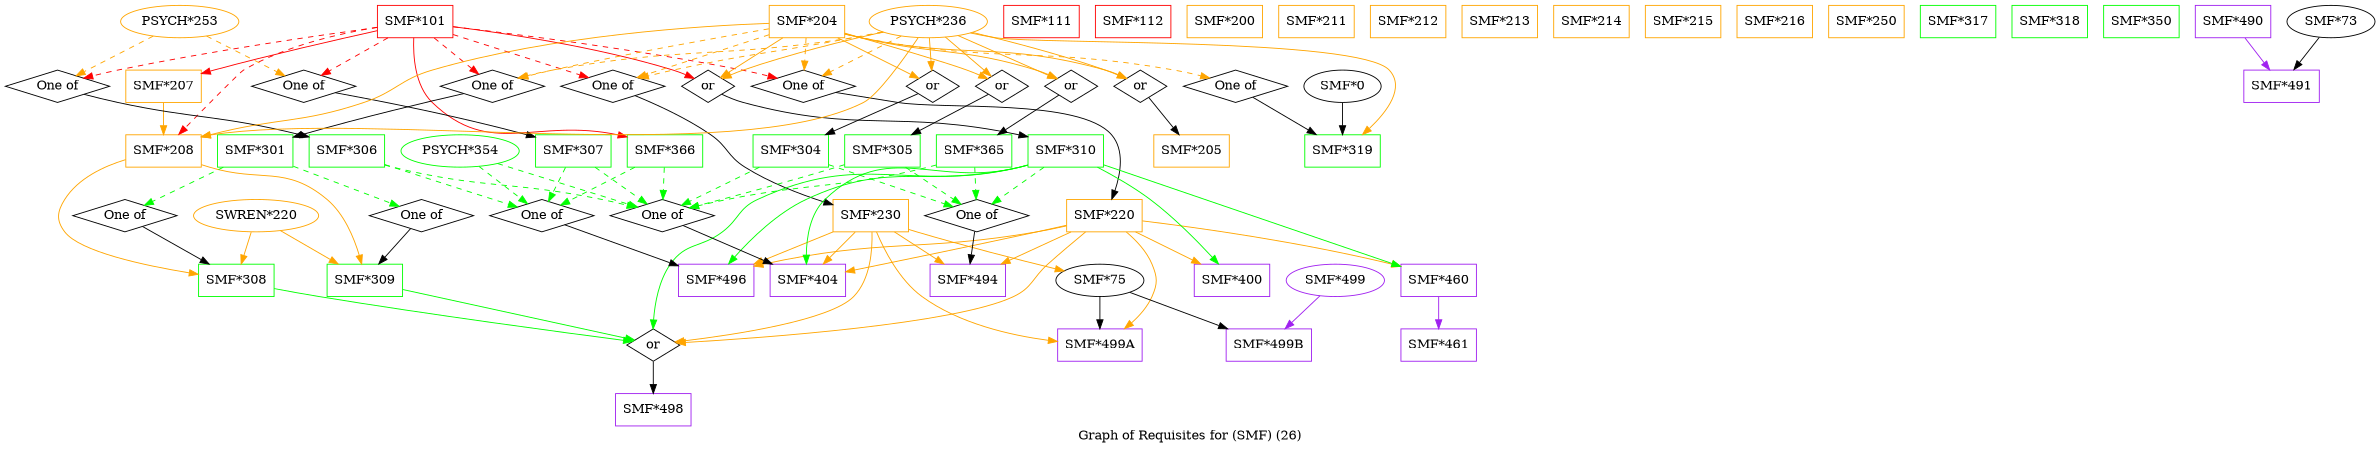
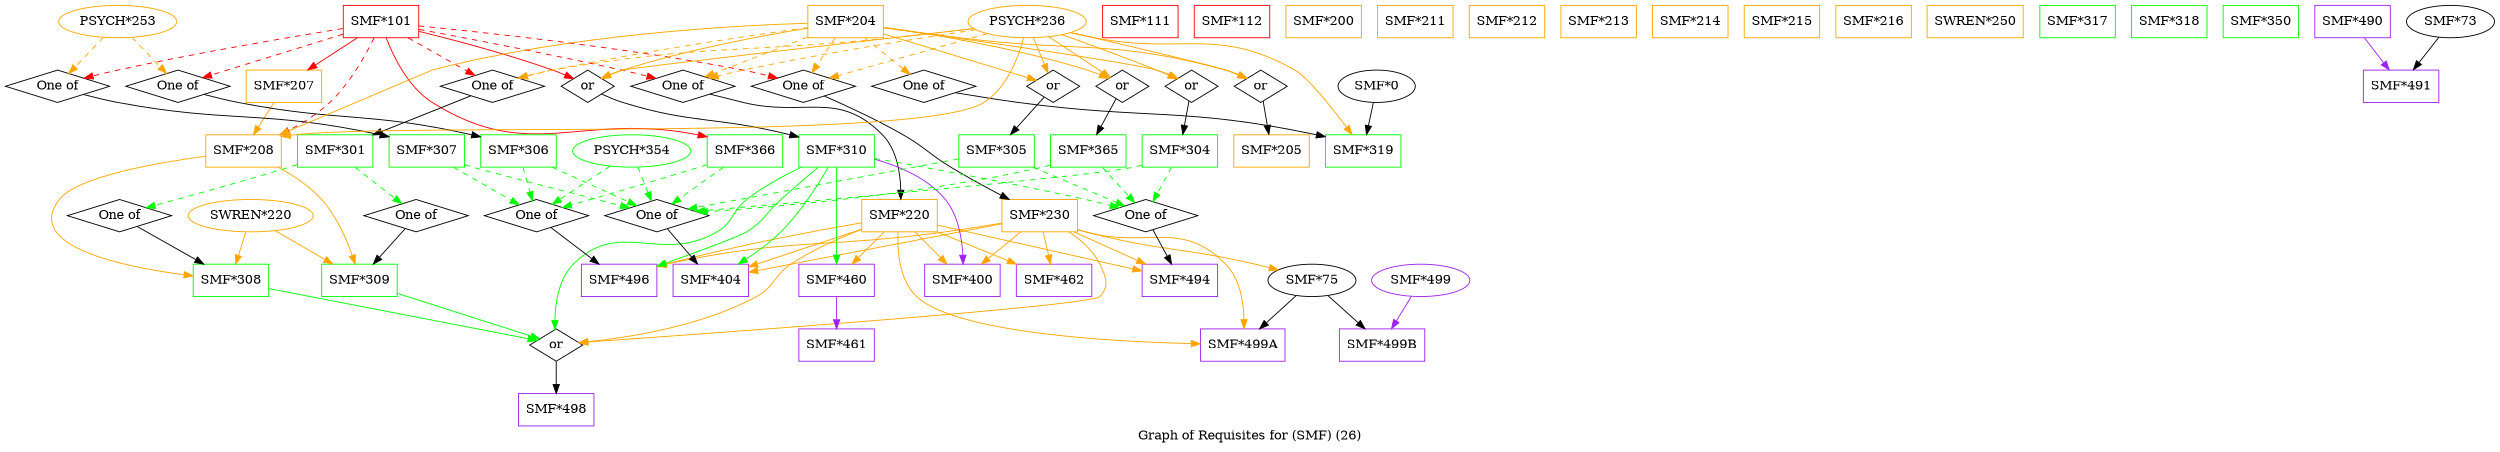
  strict digraph {
    label="Graph of Requisites for (SMF) (26)"
    node [shape=box]
    edge [color=orange]
    "SMF*101" [color=red height=0.5 width=1.1667]
    "SMF*207" [color=orange height=0.5 width=1.1667]
    "SMF*208" [color=orange height=0.5 width=1.1667]
    n4 [height=0.5 label="One of" shape=diamond width=1.6085]
    n5 [height=0.5 label="One of" shape=diamond width=1.6085]
    n6 [height=0.5 label="One of" shape=diamond width=1.6085]
    n7 [height=0.5 label="One of" shape=diamond width=1.6085]
    n8 [height=0.5 label="One of" shape=diamond width=1.6085]
    n9 [height=0.5 label=or shape=diamond width=0.81703]
    "SMF*366" [color=green height=0.5 width=1.1667]
    "SMF*308" [color=green height=0.5 width=1.1667]
    "SMF*309" [color=green height=0.5 width=1.1667]
    "SMF*220" [color=orange height=0.5 width=1.1667]
    "SMF*230" [color=orange height=0.5 width=1.1667]
    "SMF*301" [color=green height=0.5 width=1.1667]
    "SMF*306" [color=green height=0.5 width=1.1667]
    "SMF*307" [color=green height=0.5 width=1.1667]
    "SMF*310" [color=green height=0.5 width=1.1667]
    n19 [height=0.5 label="One of" shape=diamond width=1.6085]
    n20 [height=0.5 label="One of" shape=diamond width=1.6085]
    n21 [height=0.5 label=or shape=diamond width=0.81703]
    "SMF*400" [color=purple height=0.5 width=1.1667]
    "SMF*404" [color=purple height=0.5 width=1.1667]
    "SMF*460" [color=purple height=0.5 width=1.1667]
+   "SMF*462" [color=purple height=0.5 width=1.1667]
    "SMF*494" [color=purple height=0.5 width=1.1667]
    "SMF*496" [color=purple height=0.5 width=1.1667]
    "SMF*499A" [color=purple height=0.5 width=1.3056]
    "SMF*75" [height=0.5 width=1.354 shape=""]
    n30 [height=0.5 label="One of" shape=diamond width=1.6085]
    n31 [height=0.5 label="One of" shape=diamond width=1.6085]
    n32 [height=0.5 label="One of" shape=diamond width=1.6085]
    "SMF*498" [color=purple height=0.5 width=1.1667]
    "SMF*461" [color=purple height=0.5 width=1.1667]
    "SMF*111" [color=red height=0.5 width=1.1667]
    "SMF*112" [color=red height=0.5 width=1.1667]
    "SMF*200" [color=orange height=0.5 width=1.1667]
    "SMF*204" [color=orange height=0.5 width=1.1667]
    n39 [height=0.5 label=or shape=diamond width=0.81703]
    n40 [height=0.5 label=or shape=diamond width=0.81703]
    n41 [height=0.5 label=or shape=diamond width=0.81703]
    n42 [height=0.5 label="One of" shape=diamond width=1.6085]
    n43 [height=0.5 label=or shape=diamond width=0.81703]
    "SMF*205" [color=orange height=0.5 width=1.1667]
    "SMF*304" [color=green height=0.5 width=1.1667]
    "SMF*305" [color=green height=0.5 width=1.1667]
    "SMF*319" [color=green height=0.5 width=1.1667]
    "SMF*365" [color=green height=0.5 width=1.1667]
    "PSYCH*236" [color=orange height=0.5 width=1.8234 shape=""]
    "SMF*211" [color=orange height=0.5 width=1.1667]
    "SMF*212" [color=orange height=0.5 width=1.1667]
    "SMF*213" [color=orange height=0.5 width=1.1667]
    "SMF*214" [color=orange height=0.5 width=1.1667]
    "SMF*215" [color=orange height=0.5 width=1.1667]
    "SMF*216" [color=orange height=0.5 width=1.1667]
-   "SMF*250" [color=orange height=0.5 width=1.1667]
+   "SMF*250" [color=orange height=0.5 width=1.1667 label="SWREN*250"]
    "PSYCH*253" [color=orange height=0.5 width=1.8234 shape=""]
    "SWREN*220" [color=orange height=0.5 width=1.9318 shape=""]
    "SMF*317" [color=green height=0.5 width=1.1667]
    "SMF*318" [color=green height=0.5 width=1.1667]
    "SMF*0" [height=0.5 width=1.1916 shape=""]
    "SMF*350" [color=green height=0.5 width=1.1667]
    "PSYCH*354" [color=green height=0.5 width=1.8234 shape=""]
    "SMF*490" [color=purple height=0.5 width=1.1667]
    "SMF*491" [color=purple height=0.5 width=1.1667]
    "SMF*73" [height=0.5 width=1.354 shape=""]
    "SMF*499B" [color=purple height=0.5 width=1.3194]
    "SMF*499" [color=purple height=0.5 width=1.5165 shape=""]
    "SMF*101" -> "SMF*207" [color=red]
    "SMF*101" -> "SMF*208" [color=red style=dashed]
    "SMF*101" -> n4 [color=red style=dashed]
    "SMF*101" -> n5 [color=red style=dashed]
    "SMF*101" -> n6 [color=red style=dashed]
    "SMF*101" -> n7 [color=red style=dashed]
    "SMF*101" -> n8 [color=red style=dashed]
    "SMF*101" -> n9 [color=red]
    "SMF*101" -> "SMF*366" [color=red]
    "SMF*207" -> "SMF*208"
    "SMF*208" -> "SMF*308"
    "SMF*208" -> "SMF*309"
    n4 -> "SMF*220" [color=""]
    n5 -> "SMF*230" [color=""]
    n6 -> "SMF*301" [color=""]
    n7 -> "SMF*306" [color=""]
    n8 -> "SMF*307" [color=""]
    n9 -> "SMF*310" [color=""]
    "SMF*366" -> n19 [color=green style=dashed]
    "SMF*366" -> n20 [color=green style=dashed]
    "SMF*308" -> n21 [color=green]
    "SMF*309" -> n21 [color=green]
    "SMF*220" -> n21
    "SMF*220" -> "SMF*400"
    "SMF*220" -> "SMF*404"
    "SMF*220" -> "SMF*460"
+   "SMF*220" -> "SMF*462"
    "SMF*220" -> "SMF*494"
    "SMF*220" -> "SMF*496"
    "SMF*220" -> "SMF*499A"
    "SMF*230" -> n21
+   "SMF*230" -> "SMF*400"
    "SMF*230" -> "SMF*404"
+   "SMF*230" -> "SMF*462"
    "SMF*230" -> "SMF*494"
    "SMF*230" -> "SMF*496"
    "SMF*230" -> "SMF*499A"
    "SMF*230" -> "SMF*75"
    "SMF*301" -> n30 [color=green style=dashed]
    "SMF*301" -> n31 [color=green style=dashed]
    "SMF*306" -> n19 [color=green style=dashed]
    "SMF*306" -> n20 [color=green style=dashed]
    "SMF*307" -> n19 [color=green style=dashed]
    "SMF*307" -> n20 [color=green style=dashed]
    "SMF*310" -> n21 [color=green]
-   "SMF*310" -> "SMF*400" [color=green]
+   "SMF*310" -> "SMF*400" [color=purple]
    "SMF*310" -> "SMF*404" [color=green]
    "SMF*310" -> "SMF*460" [color=green]
    "SMF*310" -> "SMF*496" [color=green]
    "SMF*310" -> n32 [color=green style=dashed]
    n19 -> "SMF*404" [color=""]
    n20 -> "SMF*496" [color=""]
    n21 -> "SMF*498" [color=""]
    "SMF*460" -> "SMF*461" [color=purple]
    "SMF*75" -> "SMF*499A" [color=""]
    "SMF*75" -> "SMF*499B" [color=""]
    n30 -> "SMF*308" [color=""]
    n31 -> "SMF*309" [color=""]
    n32 -> "SMF*494" [color=""]
    "SMF*204" -> "SMF*208"
    "SMF*204" -> n4 [style=dashed]
    "SMF*204" -> n5 [style=dashed]
    "SMF*204" -> n6 [style=dashed]
    "SMF*204" -> n9
    "SMF*204" -> n39
    "SMF*204" -> n40
    "SMF*204" -> n41
    "SMF*204" -> n42 [style=dashed]
    "SMF*204" -> n43
    n39 -> "SMF*205" [color=""]
    n40 -> "SMF*304" [color=""]
    n41 -> "SMF*305" [color=""]
    n42 -> "SMF*319" [color=""]
    n43 -> "SMF*365" [color=""]
    "SMF*304" -> n19 [color=green style=dashed]
    "SMF*304" -> n32 [color=green style=dashed]
    "SMF*305" -> n19 [color=green style=dashed]
    "SMF*305" -> n32 [color=green style=dashed]
    "SMF*365" -> n19 [color=green style=dashed]
    "SMF*365" -> n32 [color=green style=dashed]
    "PSYCH*236" -> "SMF*208"
    "PSYCH*236" -> n4 [style=dashed]
    "PSYCH*236" -> n5 [style=dashed]
    "PSYCH*236" -> n6 [style=dashed]
    "PSYCH*236" -> n9
    "PSYCH*236" -> n39
    "PSYCH*236" -> n40
    "PSYCH*236" -> n41
    "PSYCH*236" -> n43
    "PSYCH*236" -> "SMF*319"
    "PSYCH*253" -> n7 [style=dashed]
    "PSYCH*253" -> n8 [style=dashed]
    "SWREN*220" -> "SMF*308"
    "SWREN*220" -> "SMF*309"
    "SMF*0" -> "SMF*319" [color=""]
    "PSYCH*354" -> n19 [color=green style=dashed]
    "PSYCH*354" -> n20 [color=green style=dashed]
    "SMF*490" -> "SMF*491" [color=purple]
    "SMF*73" -> "SMF*491" [color=""]
    "SMF*499" -> "SMF*499B" [color=purple]
  }
